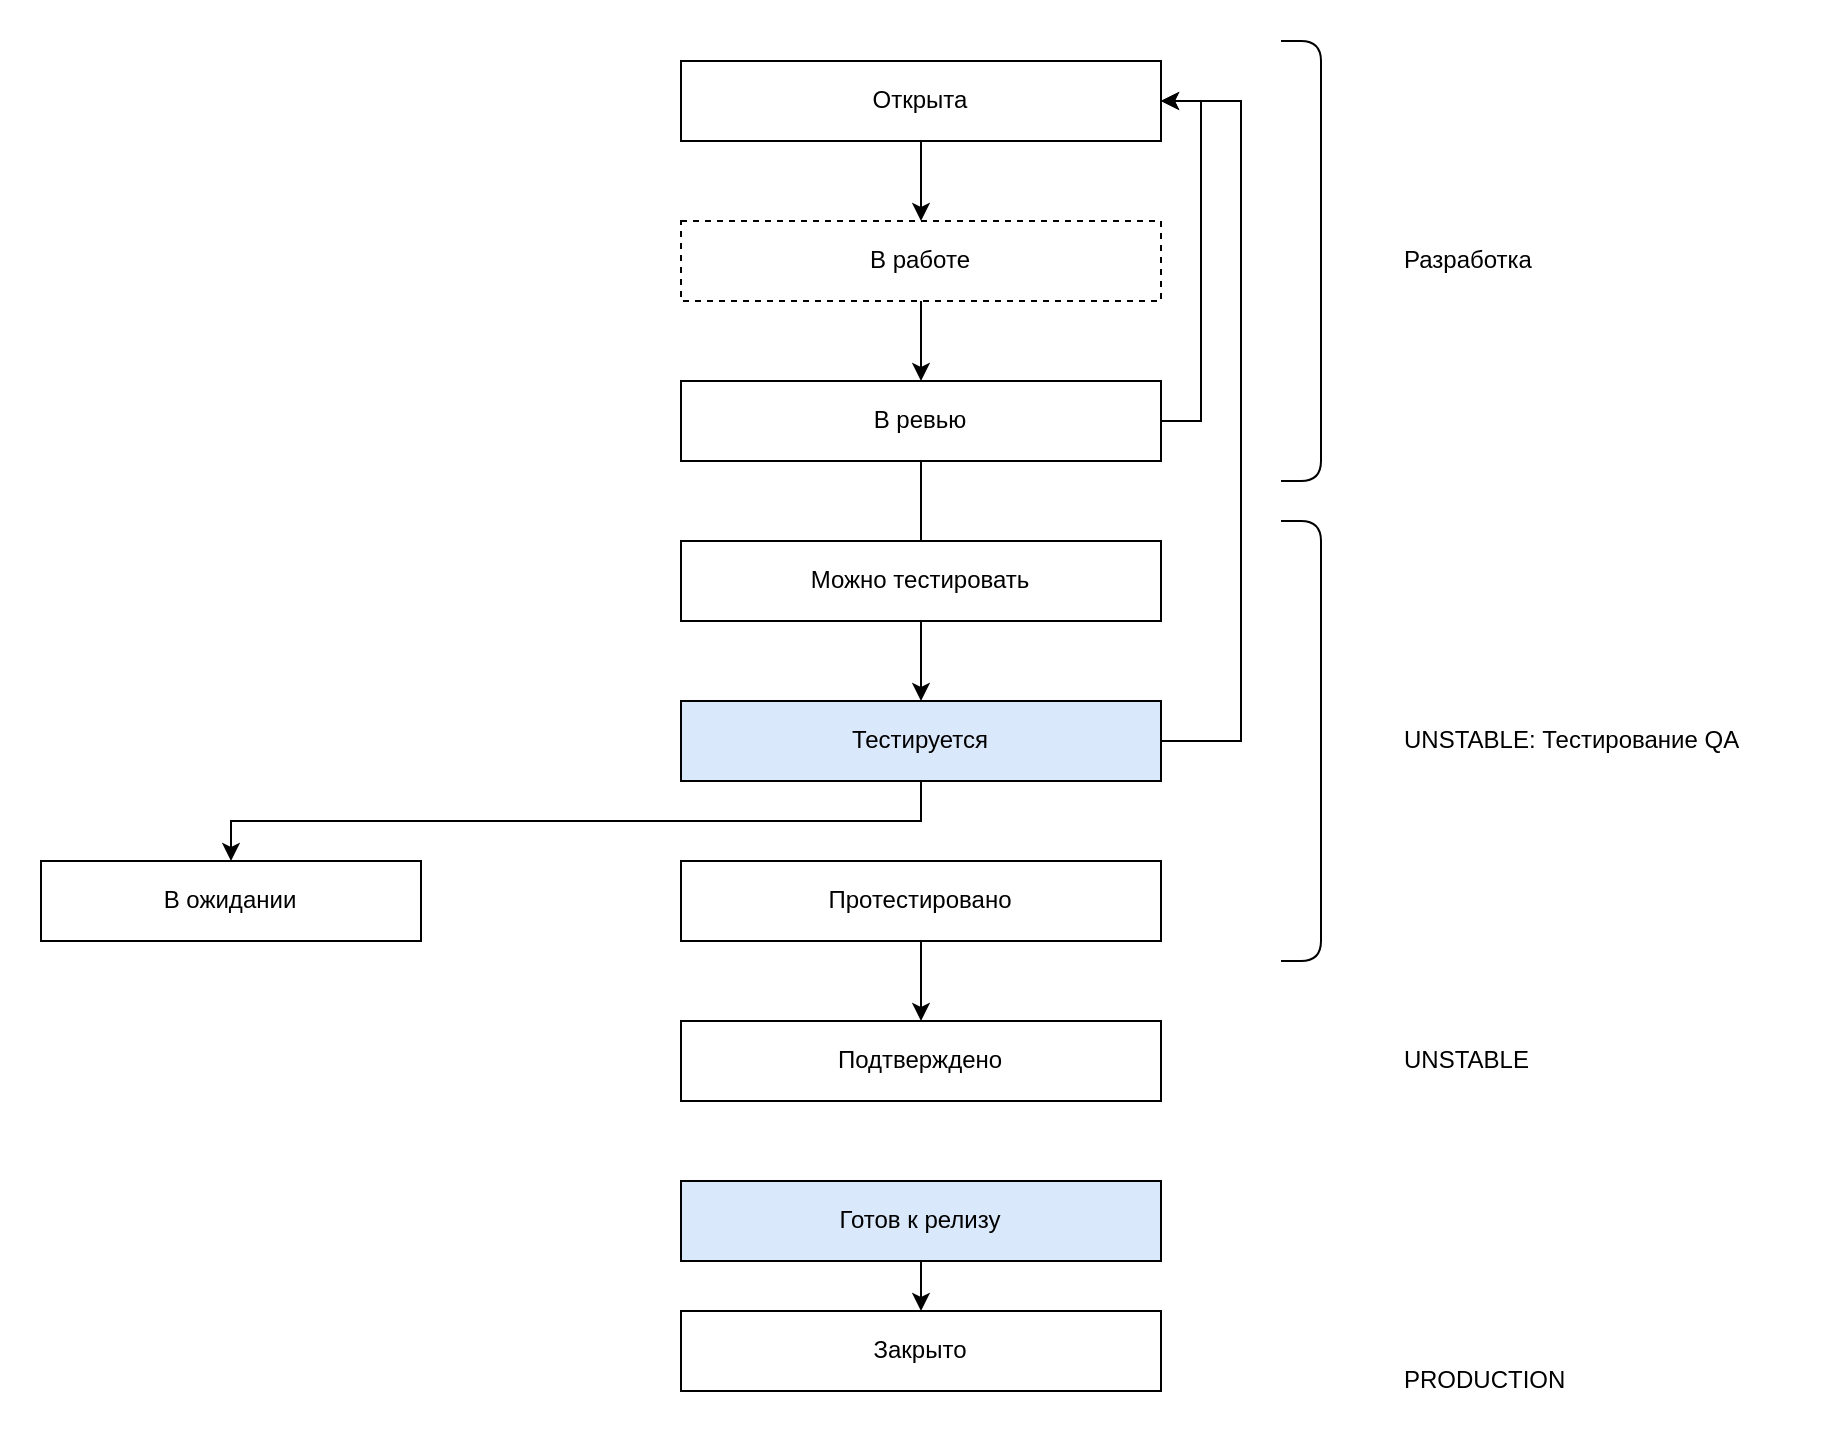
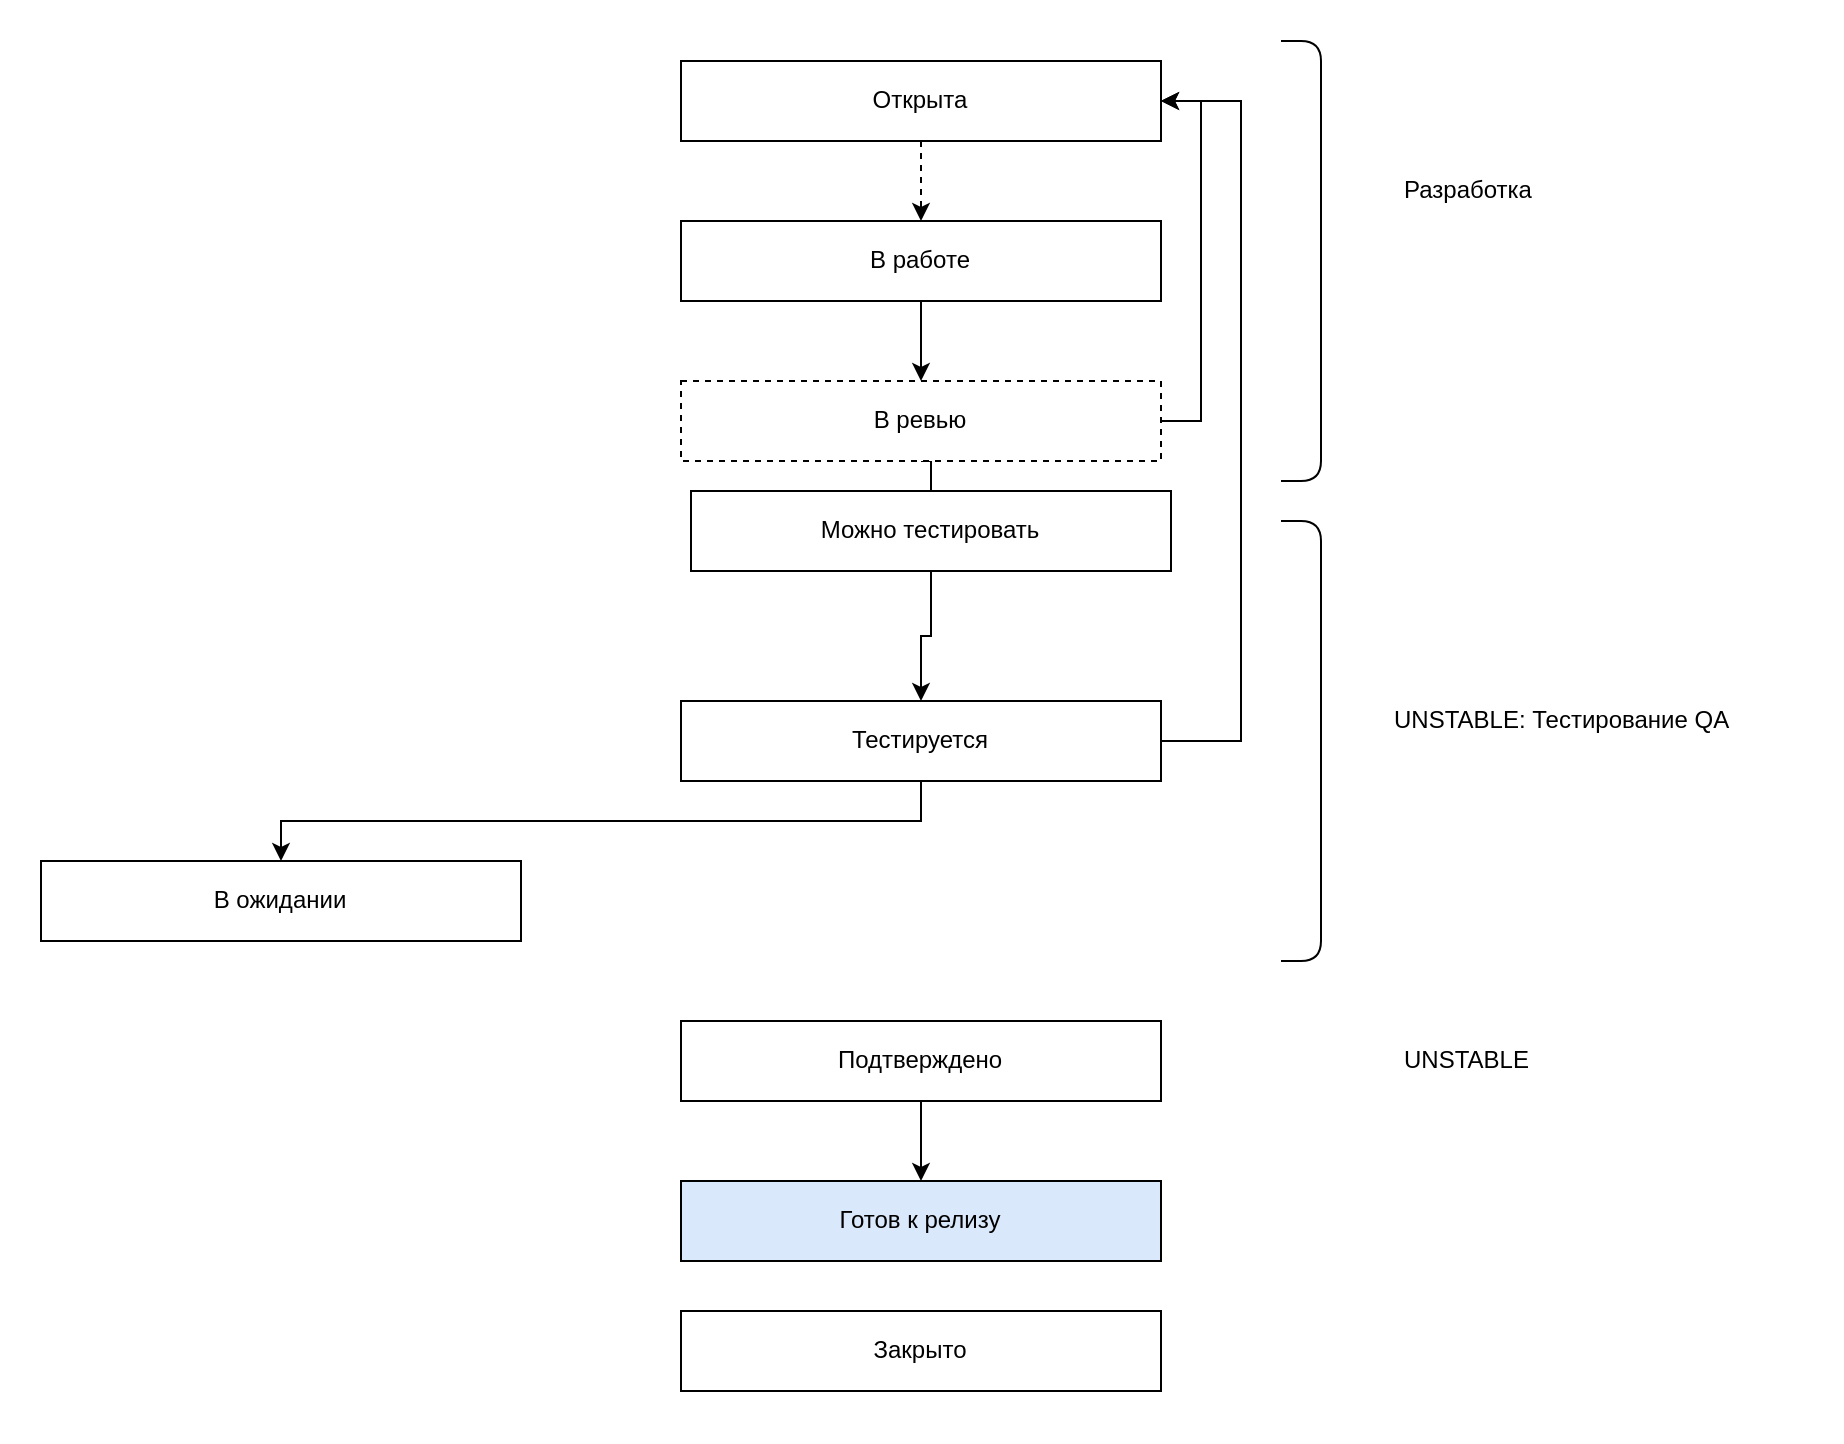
  <mxCell id="0" />
  <mxCell id="1" parent="0" />
- <mxCell id="2" style="edgeStyle=orthogonalEdgeStyle;rounded=0;orthogonalLoop=1;jettySize=auto;html=1;exitX=0.5;exitY=1;exitDx=0;exitDy=0;entryX=0.5;entryY=0;entryDx=0;entryDy=0;" edge="1" parent="1" source="3" target="5"><mxGeometry relative="1" as="geometry" /></mxCell>
+ <mxCell id="2" style="edgeStyle=orthogonalEdgeStyle;rounded=0;orthogonalLoop=1;jettySize=auto;html=1;exitX=0.5;exitY=1;exitDx=0;exitDy=0;entryX=0.5;entryY=0;entryDx=0;entryDy=0;dashed=1;" edge="1" parent="1" source="3" target="5"><mxGeometry relative="1" as="geometry" /></mxCell>
  <mxCell id="3" value="Открыта&lt;br&gt;" style="rounded=0;whiteSpace=wrap;html=1;" vertex="1" parent="1"><mxGeometry x="340" y="30" width="240" height="40" as="geometry" /></mxCell>
  <mxCell id="4" style="edgeStyle=orthogonalEdgeStyle;rounded=0;orthogonalLoop=1;jettySize=auto;html=1;exitX=0.5;exitY=1;exitDx=0;exitDy=0;entryX=0.5;entryY=0;entryDx=0;entryDy=0;" edge="1" parent="1" source="5" target="8"><mxGeometry relative="1" as="geometry" /></mxCell>
- <mxCell id="5" value="В работе&lt;br&gt;" style="rounded=0;whiteSpace=wrap;html=1;dashed=1;" vertex="1" parent="1"><mxGeometry x="340" y="110" width="240" height="40" as="geometry" /></mxCell>
+ <mxCell id="5" value="В работе&lt;br&gt;" style="rounded=0;whiteSpace=wrap;html=1;" vertex="1" parent="1"><mxGeometry x="340" y="110" width="240" height="40" as="geometry" /></mxCell>
  <mxCell id="6" style="edgeStyle=orthogonalEdgeStyle;rounded=0;orthogonalLoop=1;jettySize=auto;html=1;exitX=0.5;exitY=1;exitDx=0;exitDy=0;entryX=0.5;entryY=0;entryDx=0;entryDy=0;endArrow=none;" edge="1" parent="1" source="8" target="10"><mxGeometry relative="1" as="geometry" /></mxCell>
  <mxCell id="7" value="" style="edgeStyle=orthogonalEdgeStyle;rounded=0;orthogonalLoop=1;jettySize=auto;html=1;entryX=1;entryY=0.5;entryDx=0;entryDy=0;" edge="1" parent="1" source="8" target="3"><mxGeometry relative="1" as="geometry"><Array as="points"><mxPoint x="600" y="210" /><mxPoint x="600" y="50" /></Array></mxGeometry></mxCell>
- <mxCell id="8" value="В ревью&lt;br&gt;" style="rounded=0;whiteSpace=wrap;html=1;" vertex="1" parent="1"><mxGeometry x="340" y="190" width="240" height="40" as="geometry" /></mxCell>
+ <mxCell id="8" value="В ревью&lt;br&gt;" style="rounded=0;whiteSpace=wrap;html=1;dashed=1;" vertex="1" parent="1"><mxGeometry x="340" y="190" width="240" height="40" as="geometry" /></mxCell>
  <mxCell id="9" style="edgeStyle=orthogonalEdgeStyle;rounded=0;orthogonalLoop=1;jettySize=auto;html=1;exitX=0.5;exitY=1;exitDx=0;exitDy=0;entryX=0.5;entryY=0;entryDx=0;entryDy=0;" edge="1" parent="1" source="10" target="13"><mxGeometry relative="1" as="geometry" /></mxCell>
- <mxCell id="10" value="Можно тестировать&lt;br&gt;" style="rounded=0;whiteSpace=wrap;html=1;" vertex="1" parent="1"><mxGeometry x="340" y="270" width="240" height="40" as="geometry" /></mxCell>
+ <mxCell id="10" value="Можно тестировать&lt;br&gt;" style="rounded=0;whiteSpace=wrap;html=1;" vertex="1" parent="1"><mxGeometry x="345" y="245" width="240" height="40" as="geometry" /></mxCell>
  <mxCell id="11" style="edgeStyle=orthogonalEdgeStyle;rounded=0;orthogonalLoop=1;jettySize=auto;html=1;exitX=0.5;exitY=1;exitDx=0;exitDy=0;" edge="1" parent="1" source="13" target="21"><mxGeometry relative="1" as="geometry" /></mxCell>
  <mxCell id="12" value="" style="edgeStyle=orthogonalEdgeStyle;rounded=0;orthogonalLoop=1;jettySize=auto;html=1;" edge="1" parent="1" source="13"><mxGeometry relative="1" as="geometry"><mxPoint x="580" y="50" as="targetPoint" /><Array as="points"><mxPoint x="620" y="370" /><mxPoint x="620" y="50" /></Array></mxGeometry></mxCell>
- <mxCell id="13" value="Тестируется&lt;br&gt;" style="rounded=0;whiteSpace=wrap;html=1;fillColor=#dae8fc;" vertex="1" parent="1"><mxGeometry x="340" y="350" width="240" height="40" as="geometry" /></mxCell>
- <mxCell id="14" style="edgeStyle=orthogonalEdgeStyle;rounded=0;orthogonalLoop=1;jettySize=auto;html=1;exitX=0.5;exitY=1;exitDx=0;exitDy=0;entryX=0.5;entryY=0;entryDx=0;entryDy=0;" edge="1" parent="1" source="15" target="17"><mxGeometry relative="1" as="geometry" /></mxCell>
- <mxCell id="15" value="Протестировано&lt;br&gt;" style="rounded=0;whiteSpace=wrap;html=1;" vertex="1" parent="1"><mxGeometry x="340" y="430" width="240" height="40" as="geometry" /></mxCell>
+ <mxCell id="13" value="Тестируется&lt;br&gt;" style="rounded=0;whiteSpace=wrap;html=1;" vertex="1" parent="1"><mxGeometry x="340" y="350" width="240" height="40" as="geometry" /></mxCell>
+ <mxCell id="16" style="edgeStyle=orthogonalEdgeStyle;rounded=0;orthogonalLoop=1;jettySize=auto;html=1;exitX=0.5;exitY=1;exitDx=0;exitDy=0;entryX=0.5;entryY=0;entryDx=0;entryDy=0;" edge="1" parent="1" source="17" target="19"><mxGeometry relative="1" as="geometry" /></mxCell>
  <mxCell id="17" value="Подтверждено&lt;br&gt;" style="rounded=0;whiteSpace=wrap;html=1;" vertex="1" parent="1"><mxGeometry x="340" y="510" width="240" height="40" as="geometry" /></mxCell>
- <mxCell id="18" value="" style="edgeStyle=orthogonalEdgeStyle;rounded=0;orthogonalLoop=1;jettySize=auto;html=1;" edge="1" parent="1" source="19" target="20"><mxGeometry relative="1" as="geometry" /></mxCell>
  <mxCell id="19" value="Готов к релизу&lt;br&gt;" style="rounded=0;whiteSpace=wrap;html=1;fillColor=#dae8fc;" vertex="1" parent="1"><mxGeometry x="340" y="590" width="240" height="40" as="geometry" /></mxCell>
  <mxCell id="20" value="Закрыто&lt;br&gt;" style="rounded=0;whiteSpace=wrap;html=1;" vertex="1" parent="1"><mxGeometry x="340" y="655" width="240" height="40" as="geometry" /></mxCell>
- <mxCell id="21" value="В ожидании&lt;br&gt;" style="rounded=0;whiteSpace=wrap;html=1;" vertex="1" parent="1"><mxGeometry x="20" y="430" width="190" height="40" as="geometry" /></mxCell>
+ <mxCell id="21" value="В ожидании&lt;br&gt;" style="rounded=0;whiteSpace=wrap;html=1;" vertex="1" parent="1"><mxGeometry y="430" width="240" height="40" as="geometry" x="20" /></mxCell>
  <mxCell id="22" value="" style="shape=curlyBracket;whiteSpace=wrap;html=1;rounded=1;size=0;rotation=180;" vertex="1" parent="1"><mxGeometry x="640" y="20" width="20" height="220" as="geometry" /></mxCell>
- <mxCell id="23" value="Разработка" style="text;html=1;strokeColor=none;fillColor=none;align=left;verticalAlign=middle;whiteSpace=wrap;rounded=0;" vertex="1" parent="1"><mxGeometry x="700" y="120" width="200" height="20" as="geometry" /></mxCell>
+ <mxCell id="23" value="Разработка" style="text;html=1;strokeColor=none;fillColor=none;align=left;verticalAlign=middle;whiteSpace=wrap;rounded=0;" vertex="1" parent="1"><mxGeometry x="700" y="85" width="200" height="20" as="geometry" /></mxCell>
  <mxCell id="24" value="" style="shape=curlyBracket;whiteSpace=wrap;html=1;rounded=1;size=0;rotation=180;" vertex="1" parent="1"><mxGeometry x="640" y="260" width="20" height="220" as="geometry" /></mxCell>
- <mxCell id="25" value="UNSTABLE: Тестирование QA" style="text;html=1;strokeColor=none;fillColor=none;align=left;verticalAlign=middle;whiteSpace=wrap;rounded=0;" vertex="1" parent="1"><mxGeometry x="700" y="360" width="200" height="20" as="geometry" /></mxCell>
+ <mxCell id="25" value="UNSTABLE: Тестирование QA" style="text;html=1;strokeColor=none;fillColor=none;align=left;verticalAlign=middle;whiteSpace=wrap;rounded=0;" vertex="1" parent="1"><mxGeometry x="695" y="350" width="200" height="20" as="geometry" /></mxCell>
  <mxCell id="26" value="UNSTABLE&lt;br&gt;" style="text;html=1;strokeColor=none;fillColor=none;align=left;verticalAlign=middle;whiteSpace=wrap;rounded=0;" vertex="1" parent="1"><mxGeometry x="700" y="520" width="200" height="20" as="geometry" /></mxCell>
- <mxCell id="27" value="PRODUCTION" style="text;html=1;resizable=0;points=[];autosize=1;align=left;verticalAlign=top;spacingTop=-4;" vertex="1" parent="1"><mxGeometry x="700" y="680" width="100" height="20" as="geometry" /></mxCell>
